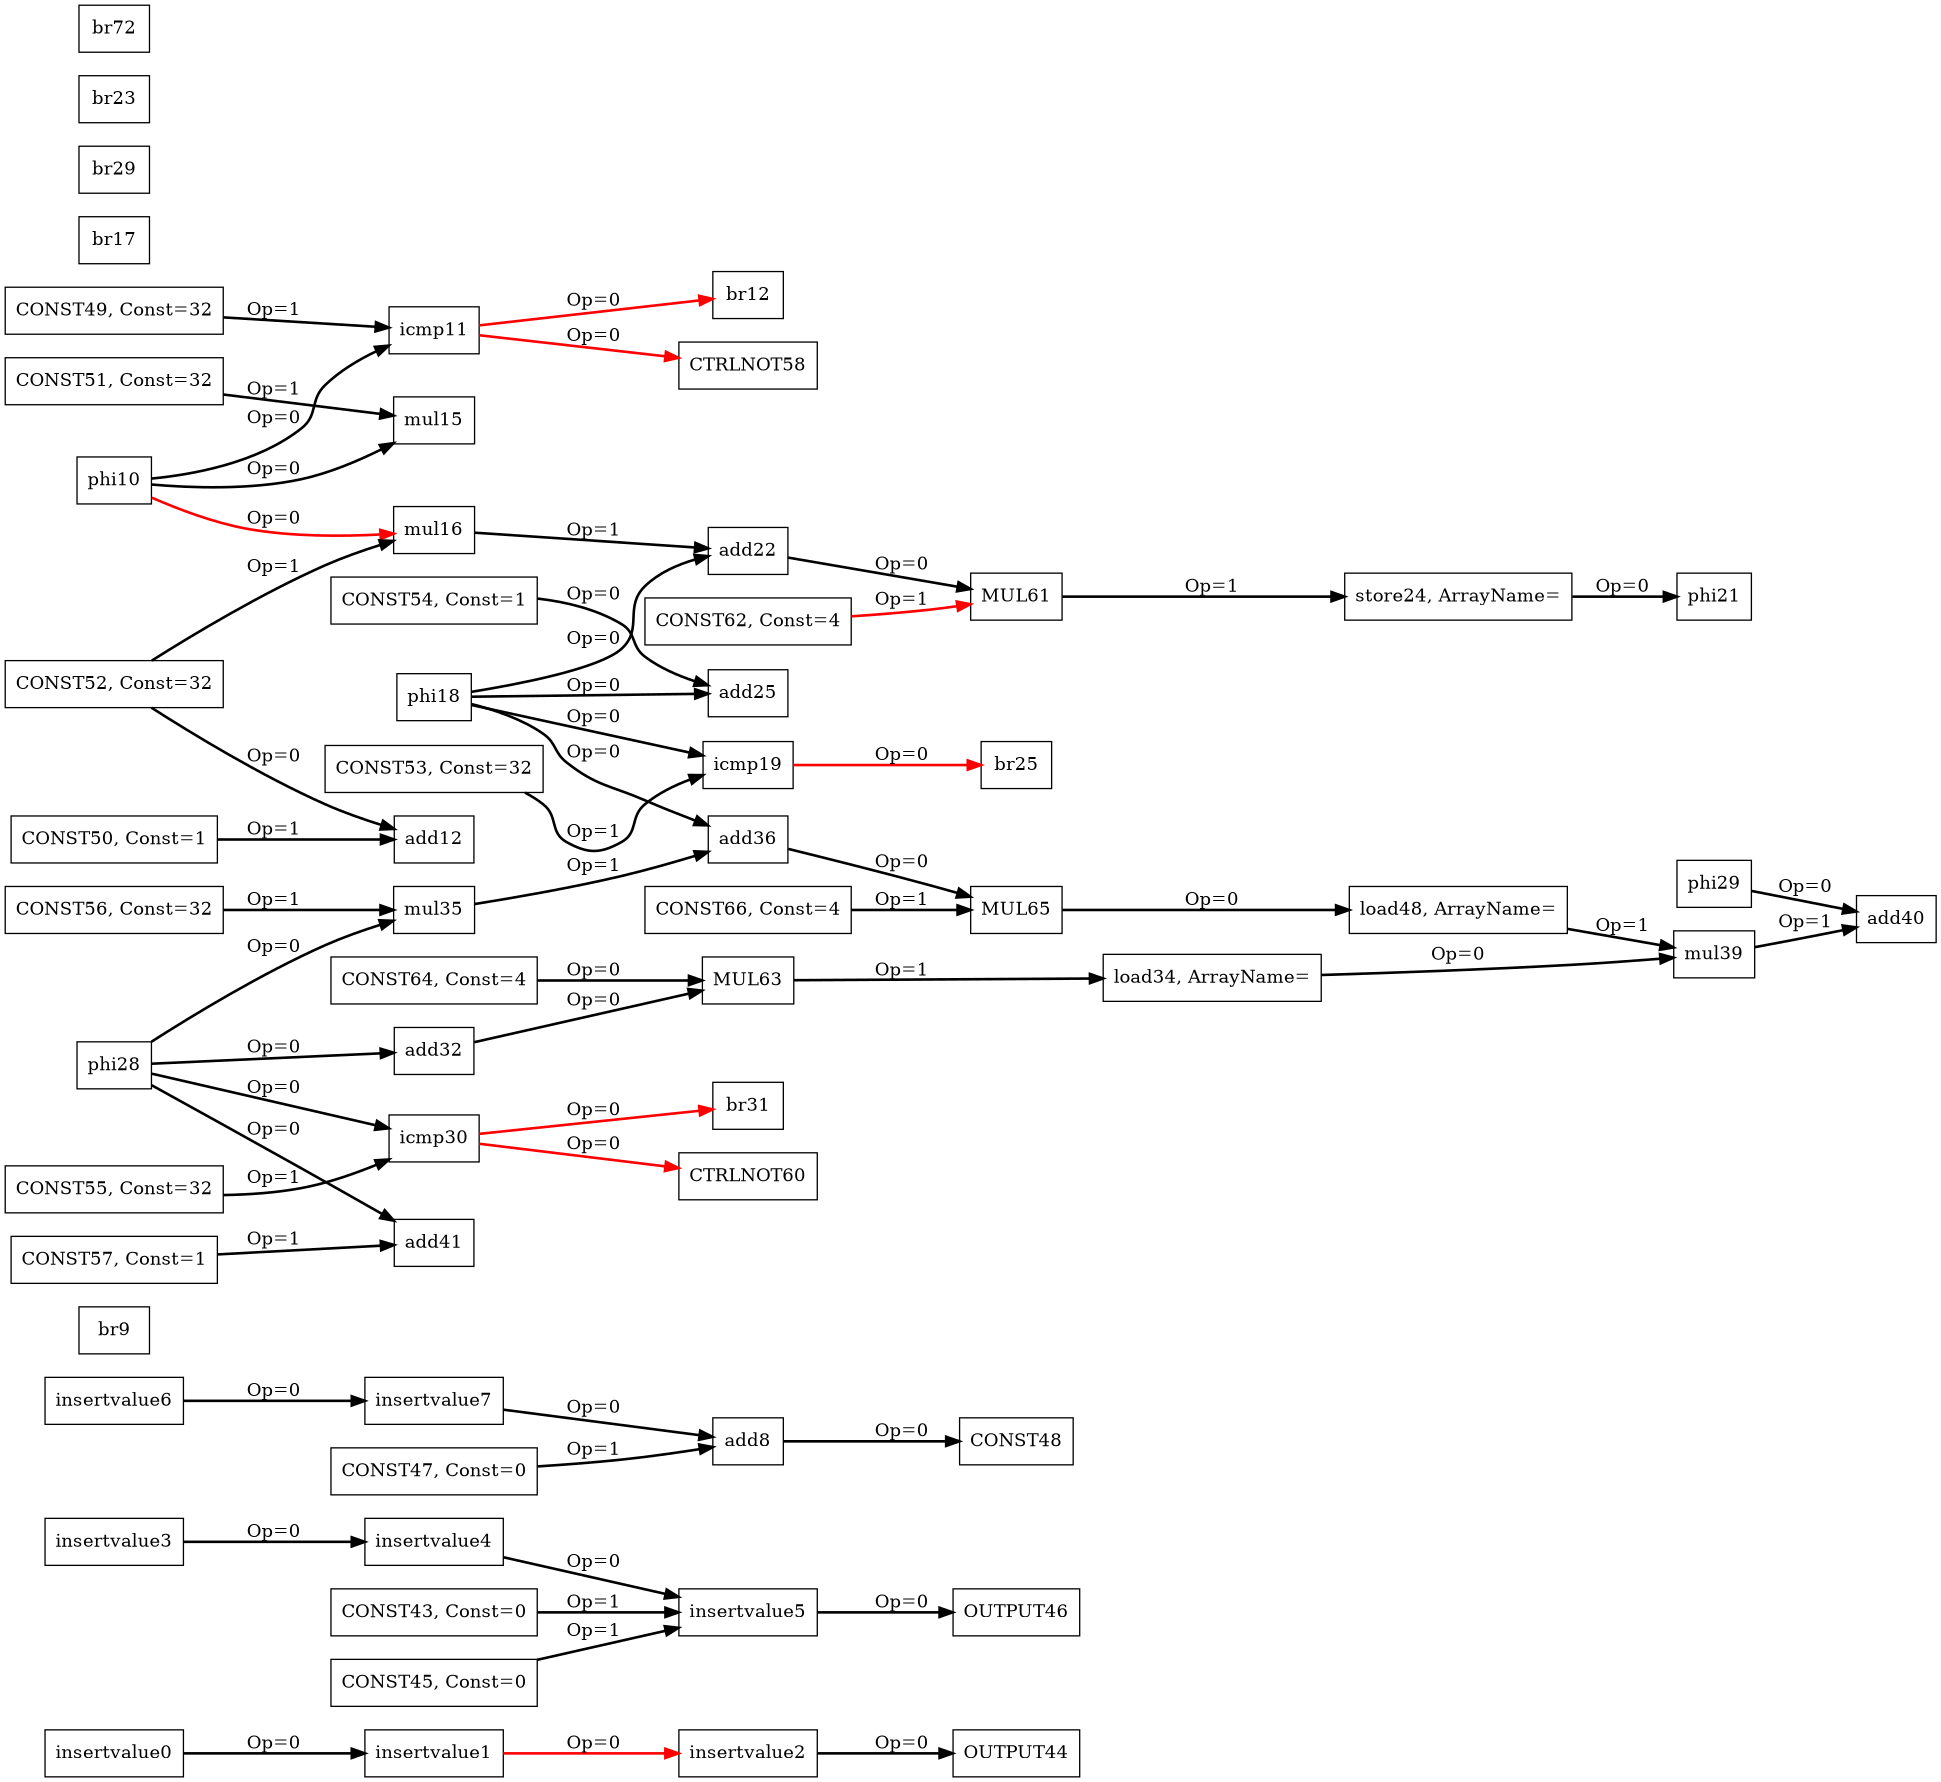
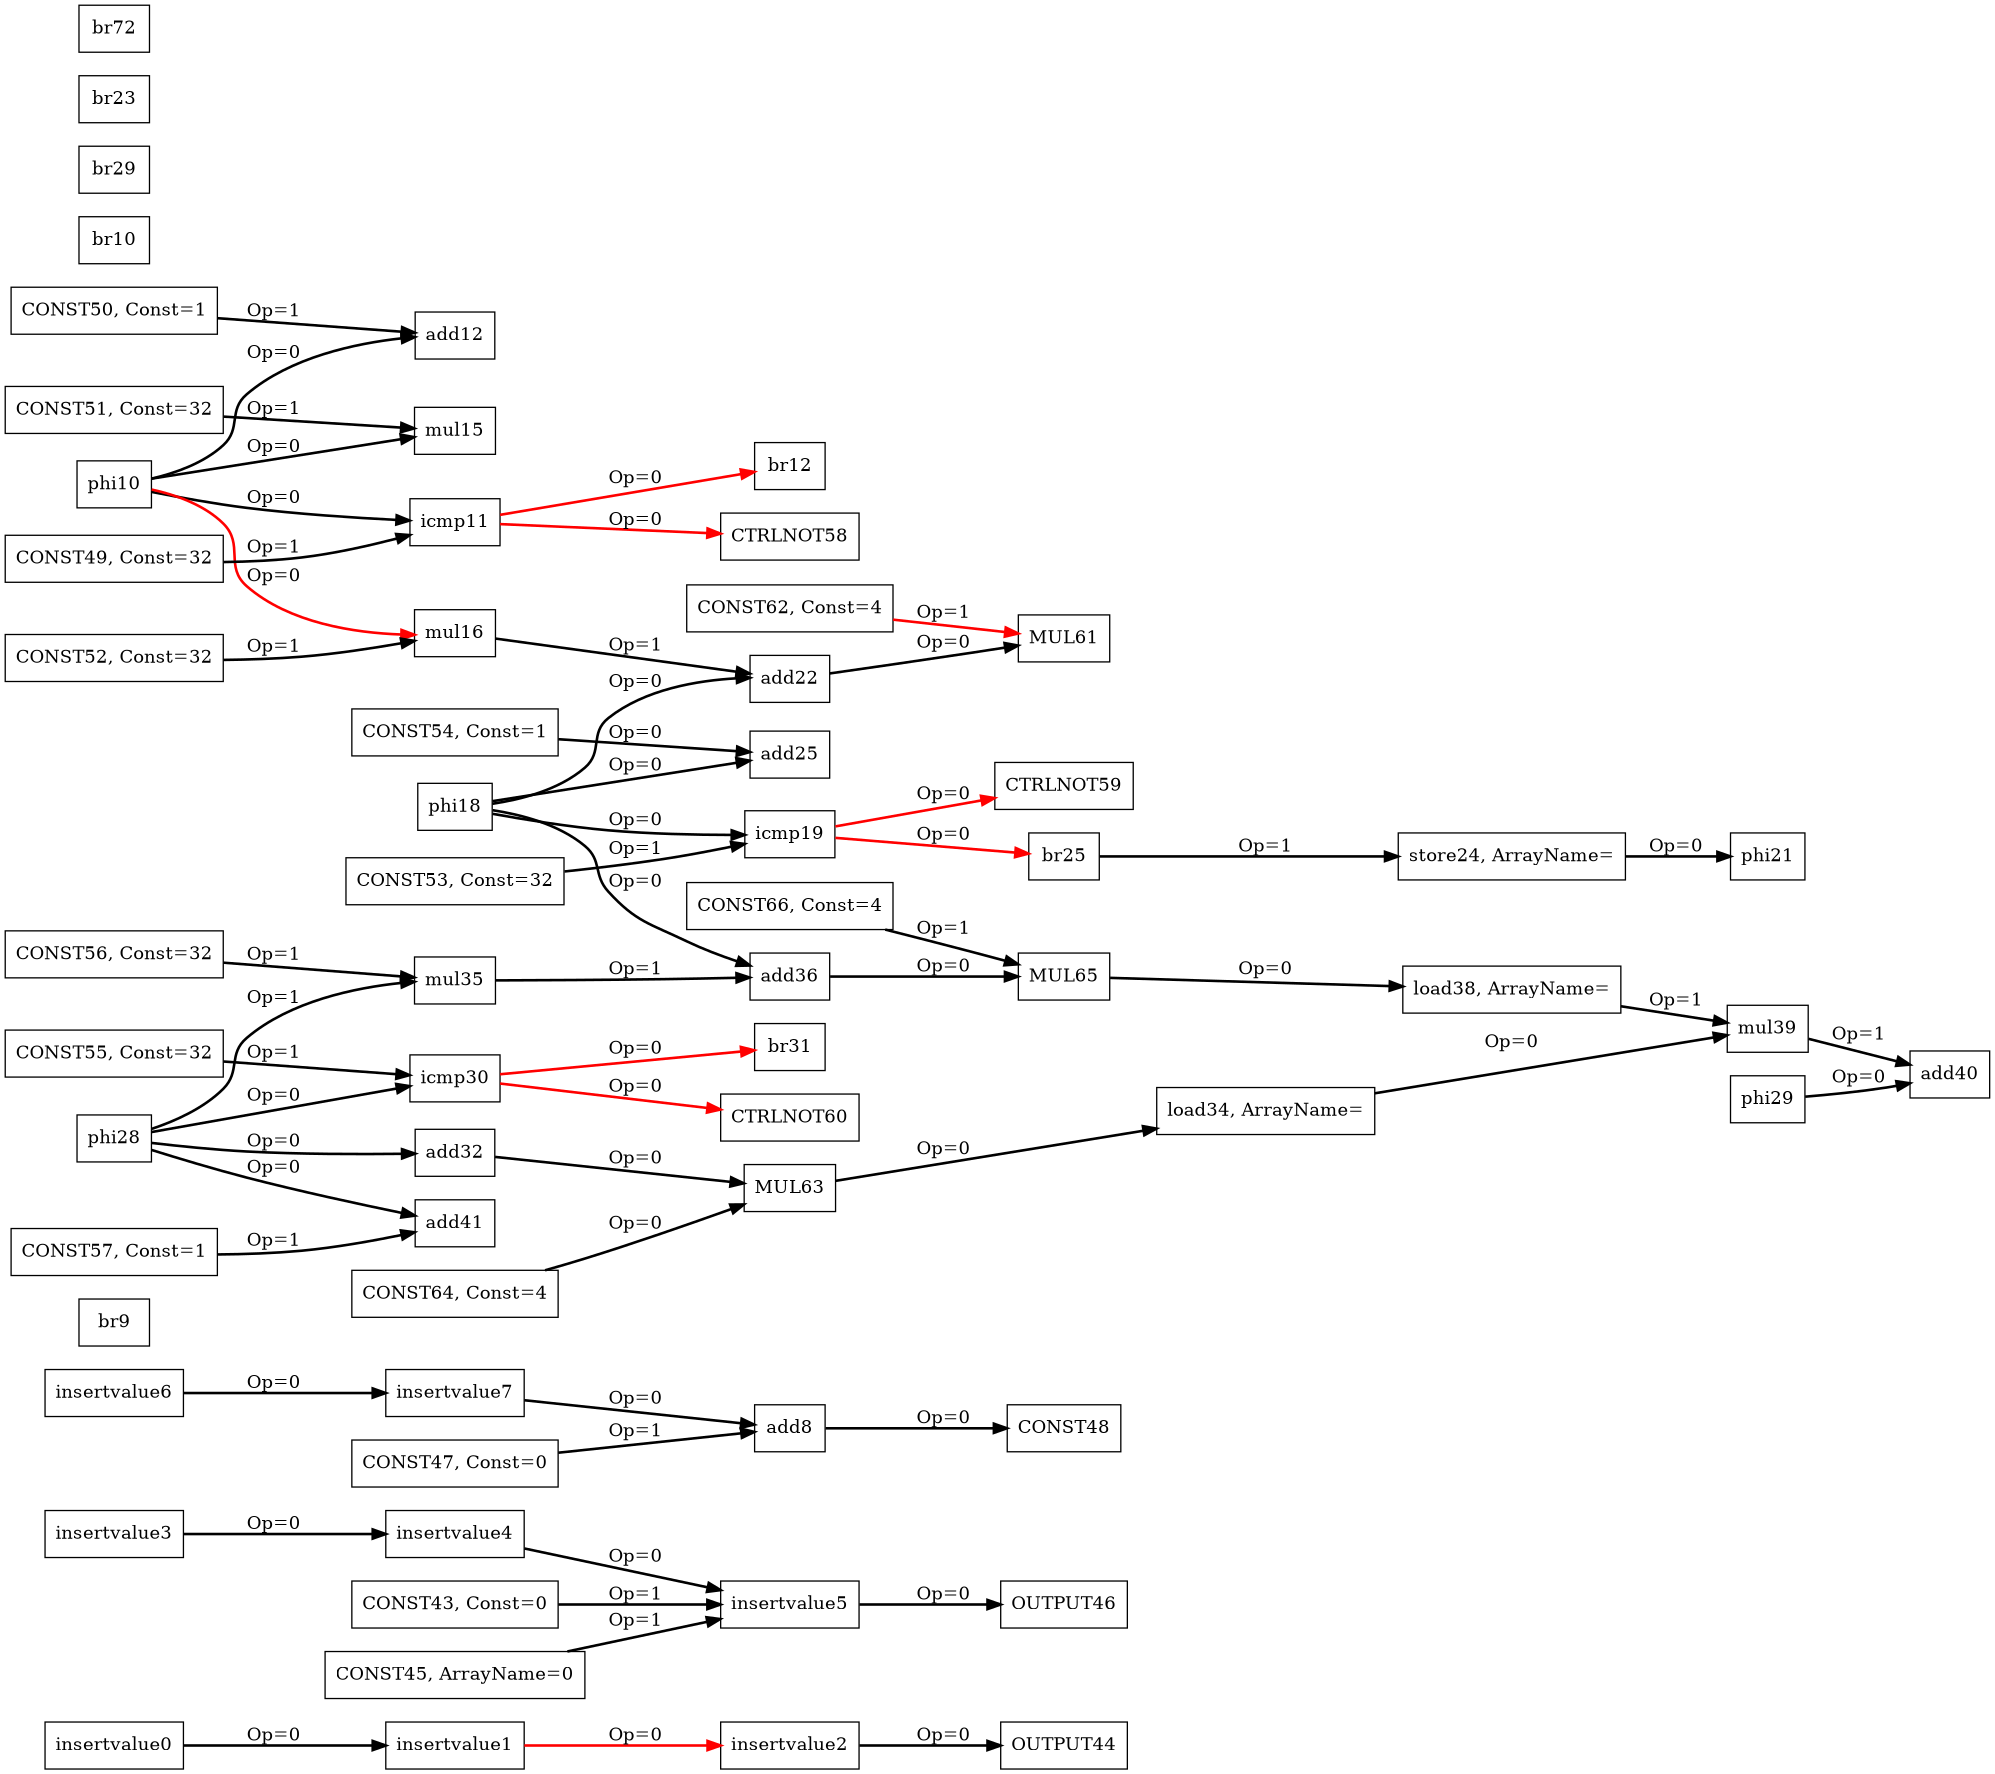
  digraph {
    rankdir=LR
    node [color=black shape=box]
    edge [color=black style=bold]
    n1 [label=insertvalue0]
    n2 [label=insertvalue1]
    n3 [label=insertvalue2]
    n4 [label=OUTPUT44]
    n5 [label=insertvalue3]
    n6 [label=insertvalue4]
    n7 [label=insertvalue5]
    n8 [label=OUTPUT46]
    n9 [label=insertvalue6]
    n10 [label=insertvalue7]
    n11 [label=add8]
    n12 [label=CONST48]
    n13 [label=br9]
    n14 [label=phi10]
    n15 [label=icmp11]
    n16 [label=add12]
    n17 [label=mul15]
    n18 [label=mul16]
    n19 [label=br12]
    n20 [label=CTRLNOT58]
    n21 [label=add22]
    n22 [label=add32]
    n23 [label=MUL63]
    n24 [label=MUL61]
-   n25 [label=br17]
+   n25 [label=br10]
    n26 [label=phi18]
    n27 [label=icmp19]
    n28 [label=add25]
    n29 [label=add36]
    n30 [label=br25]
+   n31 [label=CTRLNOT59]
    n32 [label=MUL65]
    n33 [label=phi21]
    n34 [label="store24, ArrayName="]
    n35 [label=br29]
    n36 [label=br23]
    n37 [label=phi28]
    n38 [label=icmp30]
    n39 [label=mul35]
    n40 [label=add41]
    n41 [label=br31]
    n42 [label=CTRLNOT60]
    n43 [label=phi29]
    n44 [label=add40]
    n45 [label="load34, ArrayName="]
    n46 [label=mul39]
-   n47 [label="load48, ArrayName="]
+   n47 [label="load38, ArrayName="]
    n48 [label=br72]
    n49 [label="CONST43, Const=0"]
-   n50 [label="CONST45, Const=0"]
+   n50 [label="CONST45, ArrayName=0"]
    n51 [label="CONST47, Const=0"]
    n52 [label="CONST49, Const=32"]
    n53 [label="CONST50, Const=1"]
    n54 [label="CONST51, Const=32"]
    n55 [label="CONST52, Const=32"]
    n56 [label="CONST53, Const=32"]
    n57 [label="CONST54, Const=1"]
    n58 [label="CONST55, Const=32"]
    n59 [label="CONST56, Const=32"]
    n60 [label="CONST57, Const=1"]
    n61 [label="CONST62, Const=4"]
    n62 [label="CONST64, Const=4"]
    n63 [label="CONST66, Const=4"]
    n1 -> n2 [label="Op=0"]
    n2 -> n3 [color=red label="Op=0"]
    n3 -> n4 [label="Op=0"]
    n5 -> n6 [label="Op=0"]
    n6 -> n7 [label="Op=0"]
    n7 -> n8 [label="Op=0"]
    n9 -> n10 [label="Op=0"]
    n10 -> n11 [label="Op=0"]
    n11 -> n12 [label="Op=0"]
    n14 -> n15 [label="Op=0"]
-   n55 -> n16 [label="Op=0"]
+   n14 -> n16 [label="Op=0"]
    n14 -> n17 [label="Op=0"]
    n14 -> n18 [color=red label="Op=0"]
    n15 -> n19 [color=red label="Op=0"]
    n15 -> n20 [color=red label="Op=0"]
    n18 -> n21 [label="Op=1"]
    n21 -> n24 [label="Op=0"]
    n22 -> n23 [label="Op=0"]
-   n23 -> n45 [label="Op=1"]
-   n24 -> n34 [label="Op=1"]
+   n23 -> n45 [label="Op=0"]
+   n30 -> n34 [label="Op=1"]
    n26 -> n21 [label="Op=0"]
    n26 -> n27 [label="Op=0"]
    n26 -> n28 [label="Op=0"]
    n26 -> n29 [label="Op=0"]
    n27 -> n30 [color=red label="Op=0"]
+   n27 -> n31 [color=red label="Op=0"]
    n29 -> n32 [label="Op=0"]
    n32 -> n47 [label="Op=0"]
    n34 -> n33 [label="Op=0"]
    n37 -> n22 [label="Op=0"]
    n37 -> n38 [label="Op=0"]
-   n37 -> n39 [label="Op=0"]
+   n37 -> n39 [label="Op=1"]
    n37 -> n40 [label="Op=0"]
    n38 -> n41 [color=red label="Op=0"]
    n38 -> n42 [color=red label="Op=0"]
    n39 -> n29 [label="Op=1"]
    n43 -> n44 [label="Op=0"]
    n45 -> n46 [label="Op=0"]
    n46 -> n44 [label="Op=1"]
    n47 -> n46 [label="Op=1"]
    n49 -> n7 [label="Op=1"]
    n50 -> n7 [label="Op=1"]
    n51 -> n11 [label="Op=1"]
    n52 -> n15 [label="Op=1"]
    n53 -> n16 [label="Op=1"]
    n54 -> n17 [label="Op=1"]
    n55 -> n18 [label="Op=1"]
    n56 -> n27 [label="Op=1"]
    n57 -> n28 [label="Op=0"]
    n58 -> n38 [label="Op=1"]
    n59 -> n39 [label="Op=1"]
    n60 -> n40 [label="Op=1"]
    n61 -> n24 [color=red label="Op=1"]
    n62 -> n23 [label="Op=0"]
    n63 -> n32 [label="Op=1"]
  }
